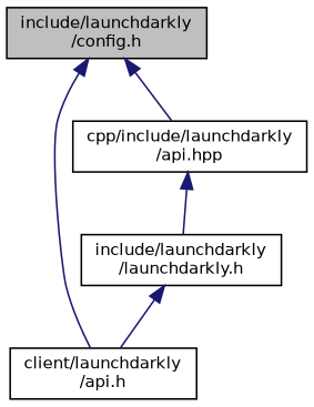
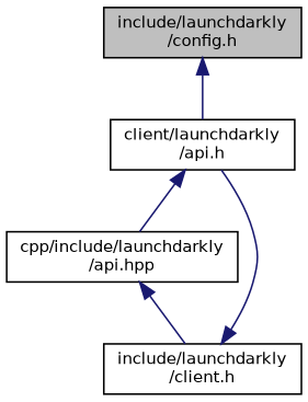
  digraph {
    node [color=black fillcolor=white fontname=Helvetica fontsize=10 shape=record style=filled]
    edge [color=midnightblue dir=back fontname=Helvetica fontsize=10 labelfontname=Helvetica labelfontsize=10 style=solid]
    n1 [fillcolor=grey75 fontcolor=black height=0.2 label="include/launchdarkly\l/config.h" width=0.4]
    n2 [height=0.2 label="client/launchdarkly\l/api.h" width=0.4]
-   n3 [height=0.2 label="include/launchdarkly\l/launchdarkly.h" width=0.4]
+   n3 [height=0.2 label="include/launchdarkly\l/client.h" width=0.4]
    n4 [height=0.2 label="cpp/include/launchdarkly\l/api.hpp" width=0.4]
    n1 -> n2
-   n1 -> n4
+   n2 -> n4
    n3 -> n2
    n4 -> n3
  }
